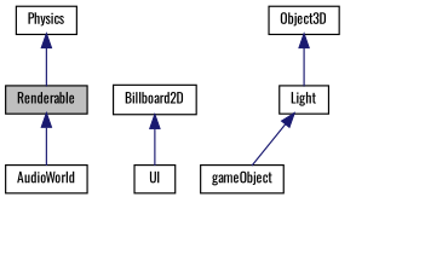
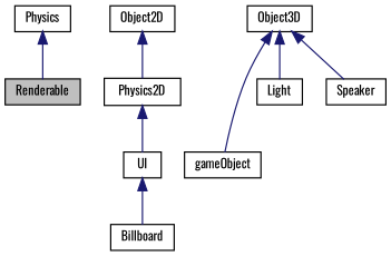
  digraph {
    fontname=Oswald
    node [color=black fillcolor=white fontname=Oswald fontsize=10 shape=record style=filled]
    edge [color=midnightblue dir=back fontname=Oswald fontsize=10 labelfontname=Helvetica labelfontsize=10 style=solid]
    n1 [fillcolor=grey75 fontcolor=black height=0.2 label=Renderable width=0.4]
-   n2 [height=0.2 label=AudioWorld width=0.4]
-   n4 [height=0.2 label=Billboard2D width=0.4]
+   n3 [height=0.2 label=Object2D width=0.4]
+   n4 [height=0.2 label=Physics2D width=0.4]
    n5 [height=0.2 label=Object3D width=0.4]
    n6 [height=0.2 label=gameObject width=0.4]
    n7 [height=0.2 label=Light width=0.4]
+   n8 [height=0.2 label=Speaker width=0.4]
    n9 [height=0.2 label=Physics width=0.4]
    n10 [height=0.2 label=UI width=0.4]
-   n1 -> n2
+   n11 [height=0.2 label=Billboard width=0.4]
+   n3 -> n4
    n4 -> n10
-   n7 -> n6
+   n5 -> n6
    n5 -> n7
+   n5 -> n8
    n9 -> n1
+   n10 -> n11
  }
